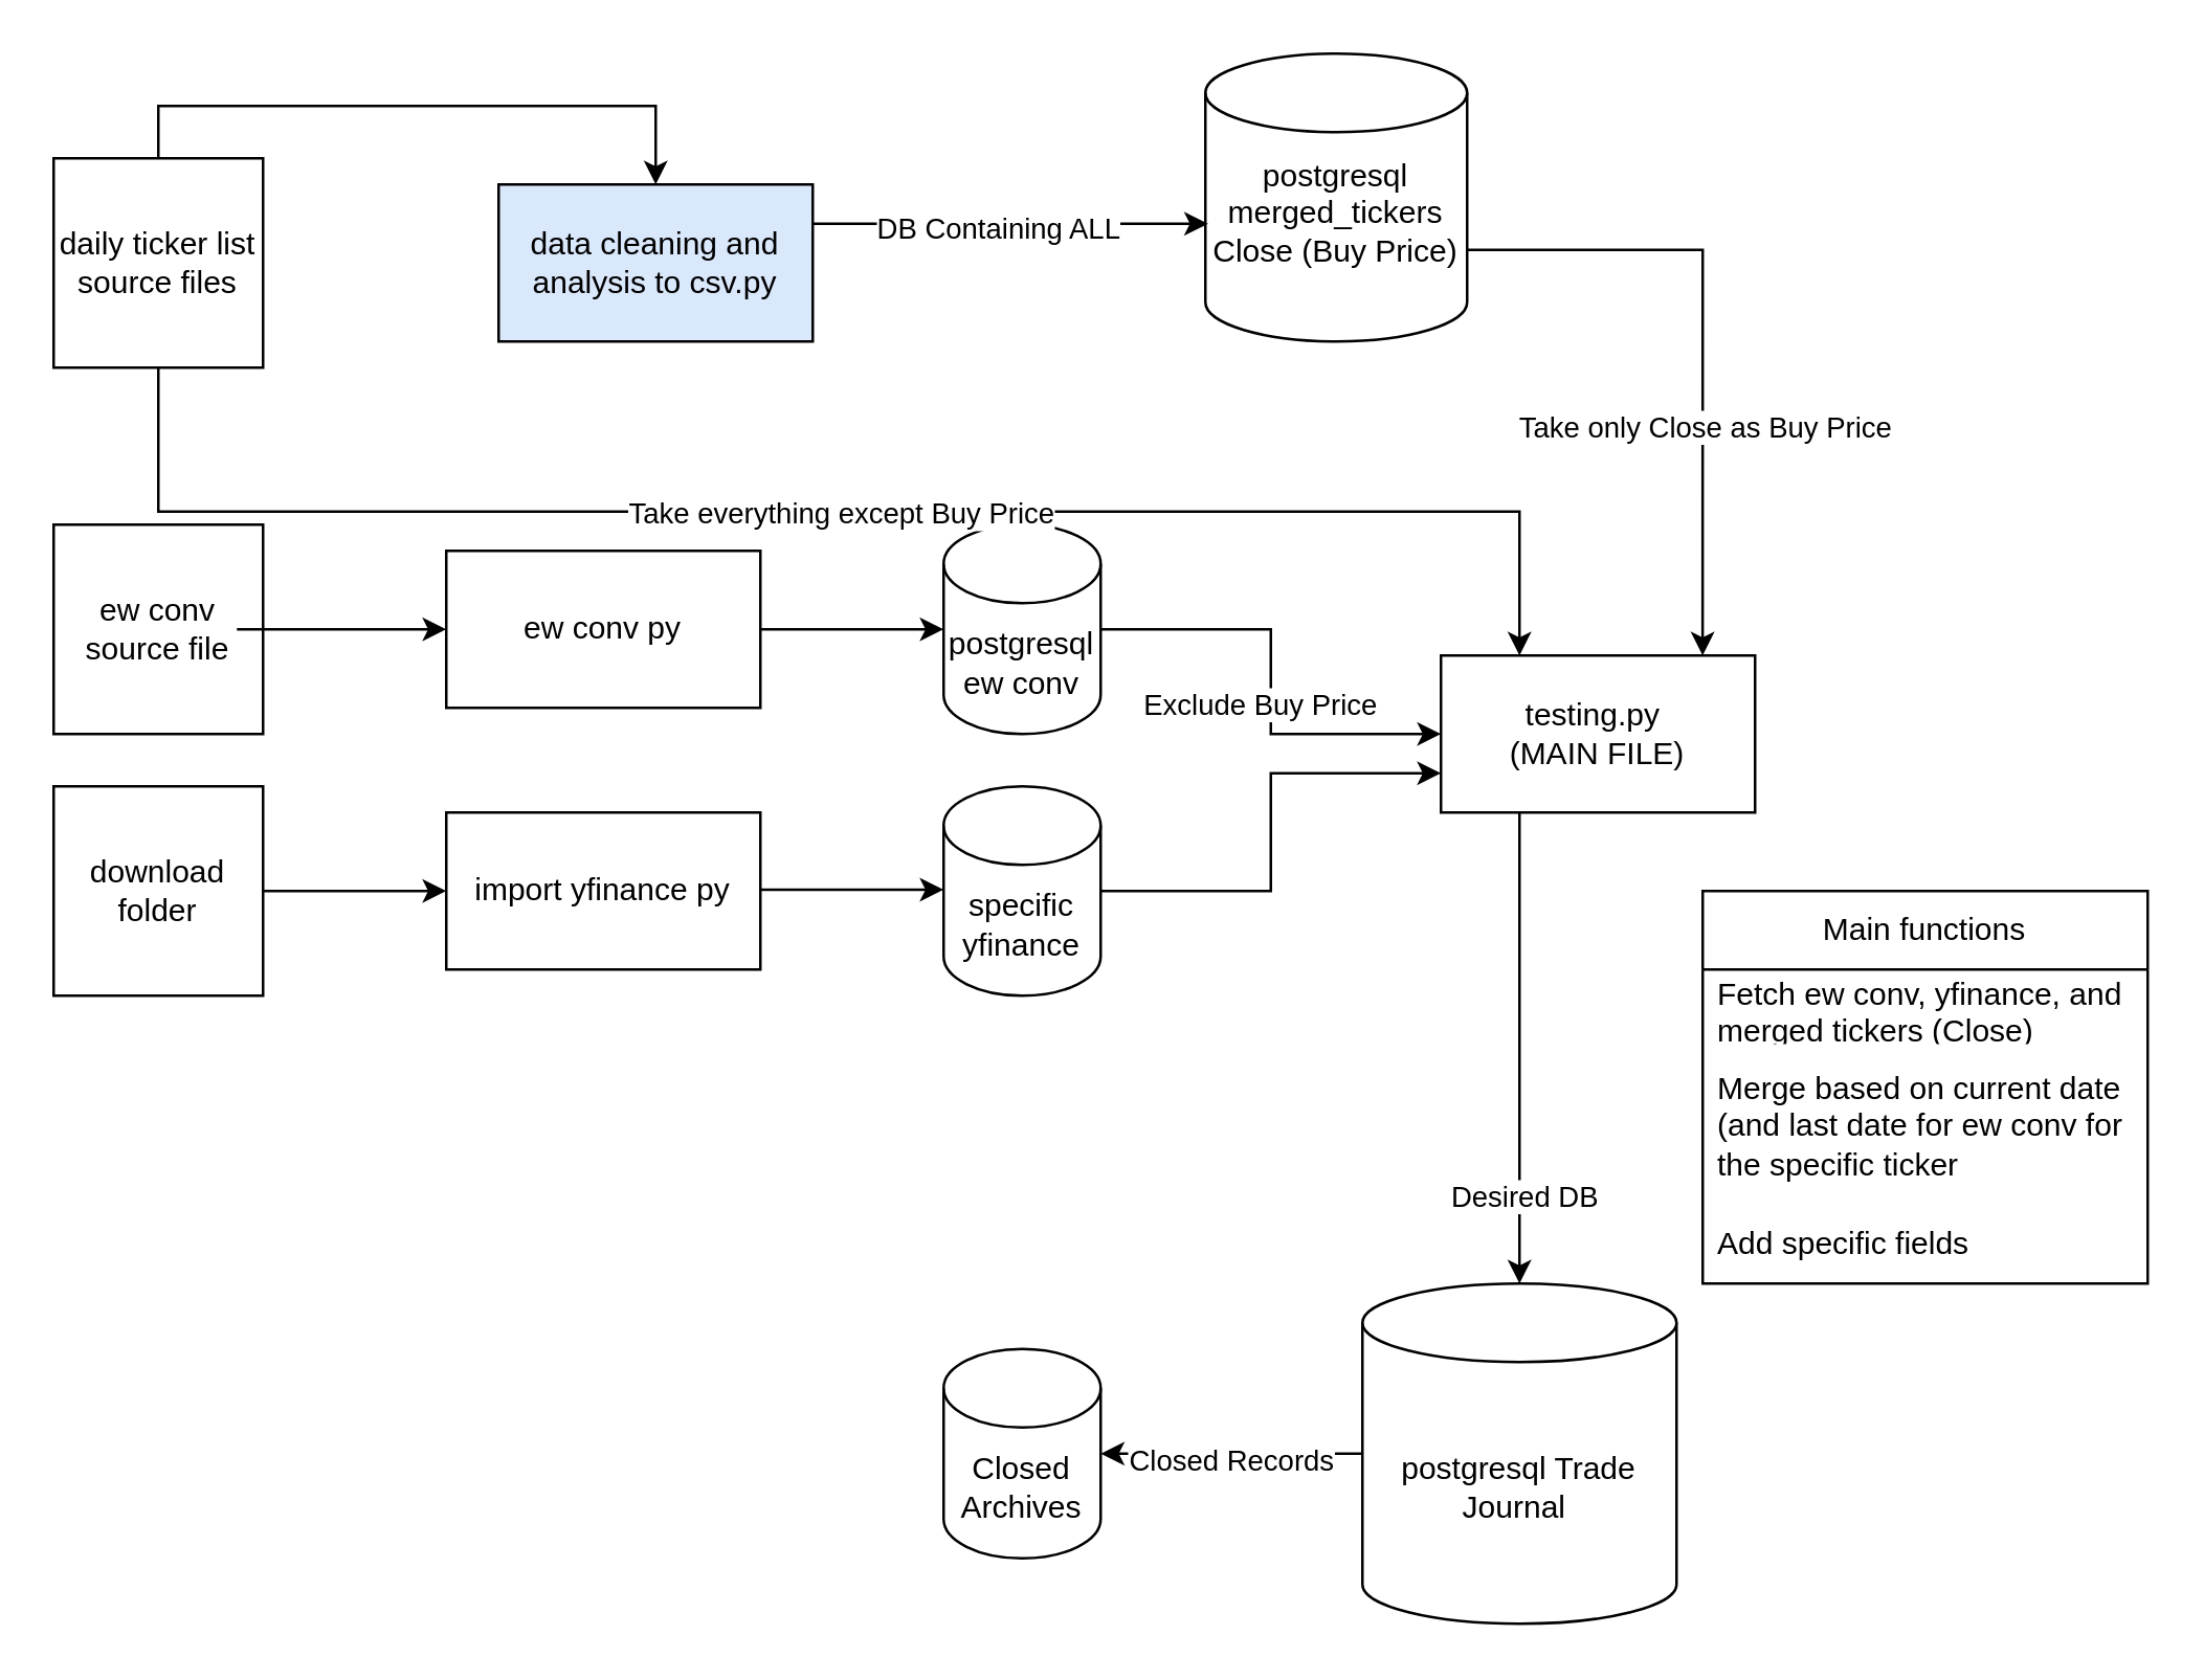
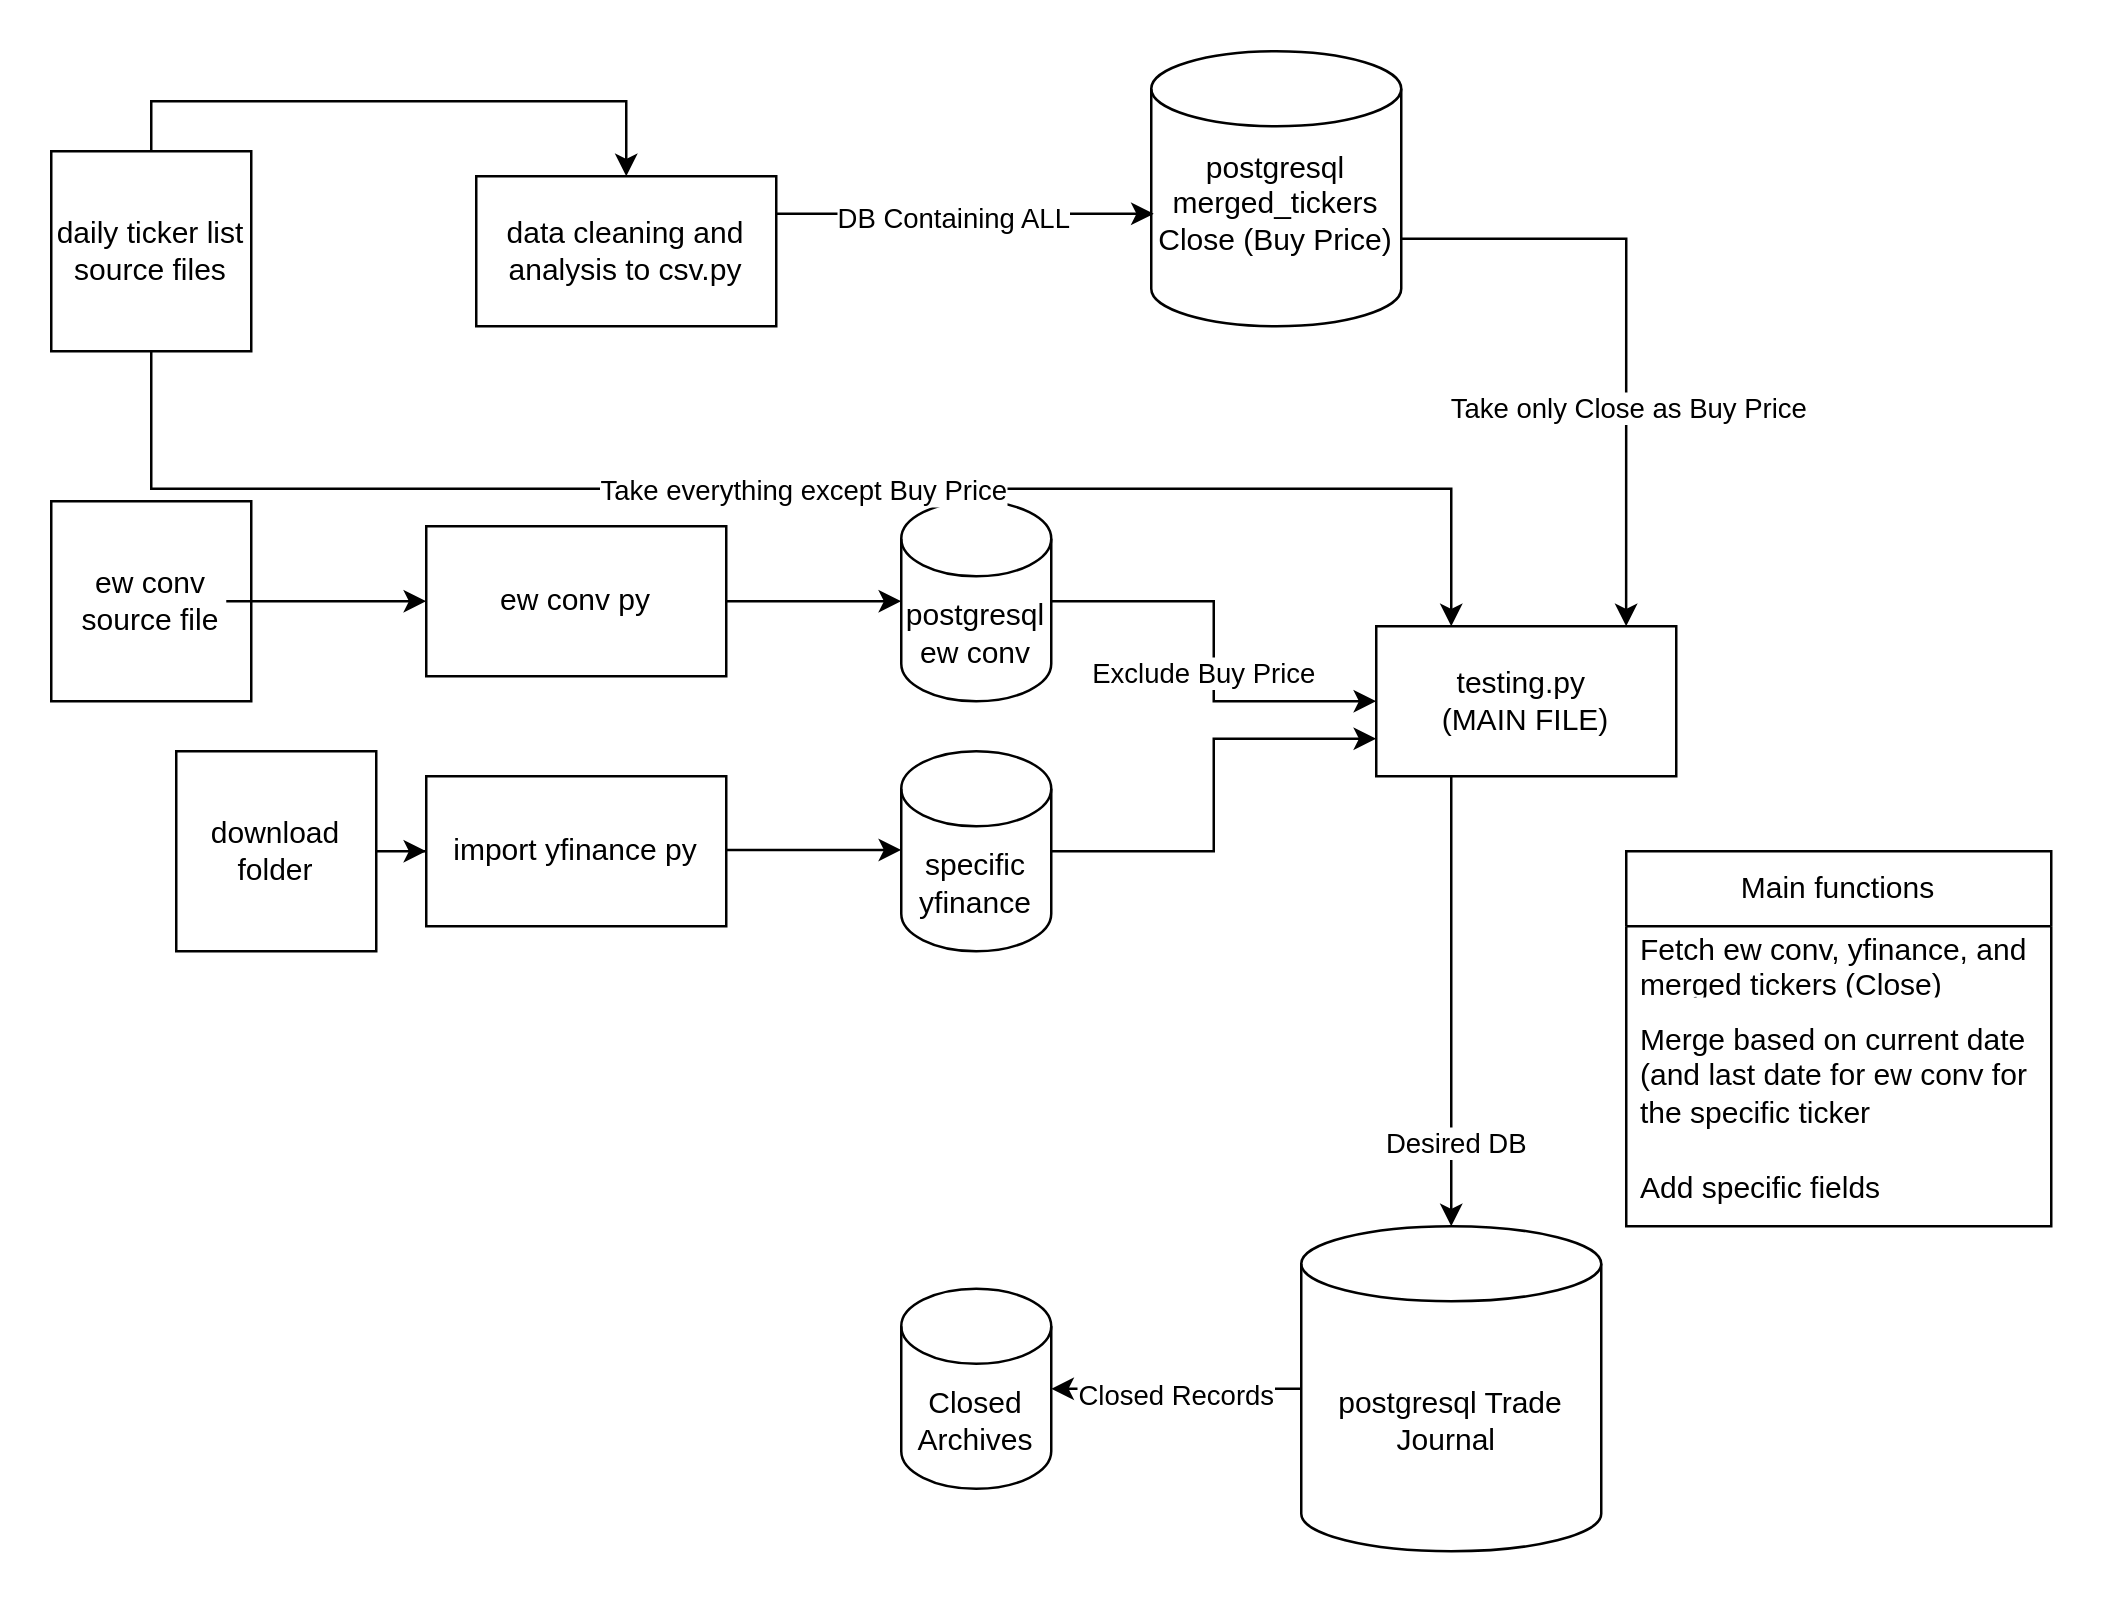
  <mxCell id="0" />
  <mxCell id="1" parent="0" />
  <mxCell id="2" value="ew conv py" style="rounded=0;whiteSpace=wrap;html=1;" parent="1" vertex="1"><mxGeometry x="170" y="210" width="120" height="60" as="geometry" /></mxCell>
  <mxCell id="3" value="import yfinance py" style="rounded=0;whiteSpace=wrap;html=1;" parent="1" vertex="1"><mxGeometry x="170" y="310" width="120" height="60" as="geometry" /></mxCell>
  <mxCell id="4" value="testing.py&amp;nbsp;&lt;div&gt;(MAIN FILE)&lt;/div&gt;" style="rounded=0;whiteSpace=wrap;html=1;" parent="1" vertex="1"><mxGeometry x="550" y="250" width="120" height="60" as="geometry" /></mxCell>
  <mxCell id="5" value="" style="endArrow=classic;html=1;rounded=0;" parent="1" edge="1"><mxGeometry width="50" height="50" relative="1" as="geometry"><mxPoint x="290" y="240" as="sourcePoint" /><mxPoint x="360" y="240" as="targetPoint" /></mxGeometry></mxCell>
  <mxCell id="6" value="" style="endArrow=classic;html=1;rounded=0;" parent="1" edge="1"><mxGeometry width="50" height="50" relative="1" as="geometry"><mxPoint x="290" y="339.5" as="sourcePoint" /><mxPoint x="360" y="339.5" as="targetPoint" /></mxGeometry></mxCell>
  <mxCell id="7" style="edgeStyle=orthogonalEdgeStyle;rounded=0;orthogonalLoop=1;jettySize=auto;html=1;exitX=1;exitY=0.5;exitDx=0;exitDy=0;exitPerimeter=0;entryX=0;entryY=0.5;entryDx=0;entryDy=0;" parent="1" source="9" target="4" edge="1"><mxGeometry relative="1" as="geometry"><mxPoint x="490" y="240" as="targetPoint" /></mxGeometry></mxCell>
  <mxCell id="8" value="Exclude Buy Price" style="edgeLabel;html=1;align=center;verticalAlign=middle;resizable=0;points=[];" vertex="1" connectable="0" parent="7"><mxGeometry x="0.092" relative="1" as="geometry"><mxPoint x="-5" as="offset" /></mxGeometry></mxCell>
  <mxCell id="9" value="postgresql ew conv" style="shape=cylinder3;whiteSpace=wrap;html=1;boundedLbl=1;backgroundOutline=1;size=15;" parent="1" vertex="1"><mxGeometry x="360" y="200" width="60" height="80" as="geometry" /></mxCell>
  <mxCell id="10" style="edgeStyle=orthogonalEdgeStyle;rounded=0;orthogonalLoop=1;jettySize=auto;html=1;exitX=1;exitY=0.5;exitDx=0;exitDy=0;exitPerimeter=0;entryX=0;entryY=0.75;entryDx=0;entryDy=0;" parent="1" source="11" edge="1" target="4"><mxGeometry relative="1" as="geometry"><mxPoint x="490" y="340" as="targetPoint" /></mxGeometry></mxCell>
  <mxCell id="11" value="specific yfinance" style="shape=cylinder3;whiteSpace=wrap;html=1;boundedLbl=1;backgroundOutline=1;size=15;" parent="1" vertex="1"><mxGeometry x="360" y="300" width="60" height="80" as="geometry" /></mxCell>
  <mxCell id="12" value="ew conv source file" style="whiteSpace=wrap;html=1;aspect=fixed;" parent="1" vertex="1"><mxGeometry x="20" y="200" width="80" height="80" as="geometry" /></mxCell>
  <mxCell id="13" value="" style="endArrow=classic;html=1;rounded=0;entryX=0;entryY=0.5;entryDx=0;entryDy=0;" parent="1" target="2" edge="1"><mxGeometry width="50" height="50" relative="1" as="geometry"><mxPoint x="90" y="240" as="sourcePoint" /><mxPoint x="160" y="240" as="targetPoint" /></mxGeometry></mxCell>
  <mxCell id="14" style="edgeStyle=orthogonalEdgeStyle;rounded=0;orthogonalLoop=1;jettySize=auto;html=1;entryX=0.5;entryY=0;entryDx=0;entryDy=0;exitX=0.5;exitY=0;exitDx=0;exitDy=0;" parent="1" source="15" target="29" edge="1"><mxGeometry relative="1" as="geometry"><mxPoint x="260" y="70" as="targetPoint" /></mxGeometry></mxCell>
  <mxCell id="15" value="daily ticker list source files" style="whiteSpace=wrap;html=1;aspect=fixed;" parent="1" vertex="1"><mxGeometry x="20" y="60" width="80" height="80" as="geometry" /></mxCell>
  <mxCell id="16" value="postgresql Trade Journal&amp;nbsp;" style="shape=cylinder3;whiteSpace=wrap;html=1;boundedLbl=1;backgroundOutline=1;size=15;" parent="1" vertex="1"><mxGeometry x="520" y="490" width="120" height="130" as="geometry" /></mxCell>
  <mxCell id="17" value="Main functions" style="swimlane;fontStyle=0;childLayout=stackLayout;horizontal=1;startSize=30;horizontalStack=0;resizeParent=1;resizeParentMax=0;resizeLast=0;collapsible=1;marginBottom=0;whiteSpace=wrap;html=1;" parent="1" vertex="1"><mxGeometry x="650" y="340" width="170" height="150" as="geometry" /></mxCell>
  <mxCell id="18" value="Fetch ew conv, yfinance, and merged tickers (Close)" style="text;strokeColor=none;fillColor=none;align=left;verticalAlign=middle;spacingLeft=4;spacingRight=4;overflow=hidden;points=[[0,0.5],[1,0.5]];portConstraint=eastwest;rotatable=0;whiteSpace=wrap;html=1;" parent="17" vertex="1"><mxGeometry y="30" width="170" height="30" as="geometry" /></mxCell>
  <mxCell id="19" value="Merge based on current date (and last date for ew conv for the specific ticker" style="text;strokeColor=none;fillColor=none;align=left;verticalAlign=middle;spacingLeft=4;spacingRight=4;overflow=hidden;points=[[0,0.5],[1,0.5]];portConstraint=eastwest;rotatable=0;whiteSpace=wrap;html=1;" parent="17" vertex="1"><mxGeometry y="60" width="170" height="60" as="geometry" /></mxCell>
  <mxCell id="20" value="Add specific fields&amp;nbsp;" style="text;strokeColor=none;fillColor=none;align=left;verticalAlign=middle;spacingLeft=4;spacingRight=4;overflow=hidden;points=[[0,0.5],[1,0.5]];portConstraint=eastwest;rotatable=0;whiteSpace=wrap;html=1;" parent="17" vertex="1"><mxGeometry y="120" width="170" height="30" as="geometry" /></mxCell>
  <mxCell id="21" style="edgeStyle=orthogonalEdgeStyle;rounded=0;orthogonalLoop=1;jettySize=auto;html=1;exitX=0.25;exitY=1;exitDx=0;exitDy=0;entryX=0.5;entryY=0;entryDx=0;entryDy=0;entryPerimeter=0;" parent="1" source="4" target="16" edge="1"><mxGeometry relative="1" as="geometry" /></mxCell>
  <mxCell id="22" value="Desired DB" style="edgeLabel;html=1;align=center;verticalAlign=middle;resizable=0;points=[];" vertex="1" connectable="0" parent="21"><mxGeometry x="0.623" y="1" relative="1" as="geometry"><mxPoint as="offset" /></mxGeometry></mxCell>
  <mxCell id="23" value="Closed Archives" style="shape=cylinder3;whiteSpace=wrap;html=1;boundedLbl=1;backgroundOutline=1;size=15;" parent="1" vertex="1"><mxGeometry x="360" y="515" width="60" height="80" as="geometry" /></mxCell>
  <mxCell id="24" style="edgeStyle=orthogonalEdgeStyle;rounded=0;orthogonalLoop=1;jettySize=auto;html=1;entryX=0.833;entryY=0;entryDx=0;entryDy=0;entryPerimeter=0;exitX=1;exitY=0;exitDx=0;exitDy=75;exitPerimeter=0;" edge="1" parent="1" source="26" target="4"><mxGeometry relative="1" as="geometry" /></mxCell>
  <mxCell id="25" value="Take only Close as Buy Price" style="edgeLabel;html=1;align=center;verticalAlign=middle;resizable=0;points=[];" vertex="1" connectable="0" parent="24"><mxGeometry x="0.278" y="1" relative="1" as="geometry"><mxPoint as="offset" /></mxGeometry></mxCell>
  <mxCell id="26" value="postgresql&lt;div&gt;merged_tickers Close (Buy Price)&lt;div&gt;&lt;br&gt;&lt;/div&gt;&lt;/div&gt;" style="shape=cylinder3;whiteSpace=wrap;html=1;boundedLbl=1;backgroundOutline=1;size=15;" parent="1" vertex="1"><mxGeometry x="460" y="20" width="100" height="110" as="geometry" /></mxCell>
  <mxCell id="27" style="edgeStyle=orthogonalEdgeStyle;rounded=0;orthogonalLoop=1;jettySize=auto;html=1;entryX=1;entryY=0.5;entryDx=0;entryDy=0;entryPerimeter=0;" parent="1" source="16" target="23" edge="1"><mxGeometry relative="1" as="geometry" /></mxCell>
  <mxCell id="28" value="Closed Records" style="edgeLabel;html=1;align=center;verticalAlign=middle;resizable=0;points=[];" vertex="1" connectable="0" parent="27"><mxGeometry x="0.02" y="2" relative="1" as="geometry"><mxPoint as="offset" /></mxGeometry></mxCell>
- <mxCell id="29" value="data cleaning and analysis to csv.&lt;span style=&quot;background-color: initial;&quot;&gt;py&lt;/span&gt;" style="rounded=0;whiteSpace=wrap;html=1;fillColor=#dae8fc;" parent="1" vertex="1"><mxGeometry x="190" y="70" width="120" height="60" as="geometry" /></mxCell>
+ <mxCell id="29" value="data cleaning and analysis to csv.&lt;span style=&quot;background-color: initial;&quot;&gt;py&lt;/span&gt;" style="rounded=0;whiteSpace=wrap;html=1;" parent="1" vertex="1"><mxGeometry x="190" y="70" width="120" height="60" as="geometry" /></mxCell>
  <mxCell id="30" value="" style="edgeStyle=orthogonalEdgeStyle;rounded=0;orthogonalLoop=1;jettySize=auto;html=1;" parent="1" source="31" target="3" edge="1"><mxGeometry relative="1" as="geometry" /></mxCell>
- <mxCell id="31" value="download folder" style="whiteSpace=wrap;html=1;aspect=fixed;" parent="1" vertex="1"><mxGeometry x="20" y="300" width="80" height="80" as="geometry" /></mxCell>
+ <mxCell id="31" value="download folder" style="whiteSpace=wrap;html=1;aspect=fixed;" parent="1" vertex="1"><mxGeometry x="70" y="300" width="80" height="80" as="geometry" /></mxCell>
  <mxCell id="32" style="edgeStyle=orthogonalEdgeStyle;rounded=0;orthogonalLoop=1;jettySize=auto;html=1;exitX=0.5;exitY=1;exitDx=0;exitDy=0;entryX=0.25;entryY=0;entryDx=0;entryDy=0;" edge="1" parent="1" source="15" target="4"><mxGeometry relative="1" as="geometry"><mxPoint x="680" y="180" as="targetPoint" /></mxGeometry></mxCell>
  <mxCell id="33" value="Take everything except Buy Price" style="edgeLabel;html=1;align=center;verticalAlign=middle;resizable=0;points=[];" vertex="1" connectable="0" parent="32"><mxGeometry x="-0.001" relative="1" as="geometry"><mxPoint as="offset" /></mxGeometry></mxCell>
  <mxCell id="34" style="edgeStyle=orthogonalEdgeStyle;rounded=0;orthogonalLoop=1;jettySize=auto;html=1;exitX=1;exitY=0.25;exitDx=0;exitDy=0;entryX=0.01;entryY=0.591;entryDx=0;entryDy=0;entryPerimeter=0;" edge="1" parent="1" source="29" target="26"><mxGeometry relative="1" as="geometry" /></mxCell>
  <mxCell id="35" value="DB Containing ALL" style="edgeLabel;html=1;align=center;verticalAlign=middle;resizable=0;points=[];" vertex="1" connectable="0" parent="34"><mxGeometry x="-0.06" y="-1" relative="1" as="geometry"><mxPoint as="offset" /></mxGeometry></mxCell>
